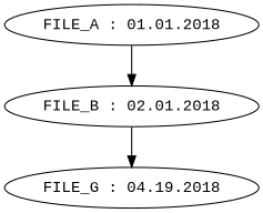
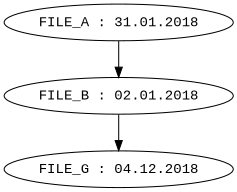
  digraph {
    fontname="Liberation Mono"
    node [fontname="Liberation Mono"]
    edge [fontname="Liberation Mono"]
    "FILE_B : 02.01.2018"
-   "FILE_G : 04.12.2018" [label="FILE_G : 04.19.2018"]
-   "FILE_A : 01.01.2018"
+   "FILE_G : 04.12.2018"
+   "FILE_A : 01.01.2018" [label="FILE_A : 31.01.2018"]
    "FILE_B : 02.01.2018" -> "FILE_G : 04.12.2018"
    "FILE_A : 01.01.2018" -> "FILE_B : 02.01.2018"
  }
